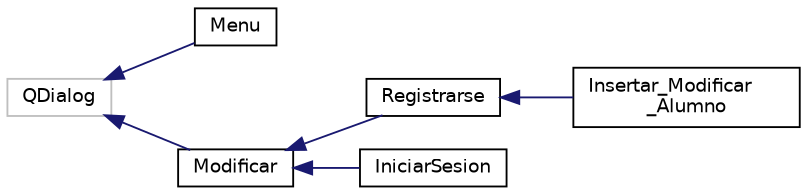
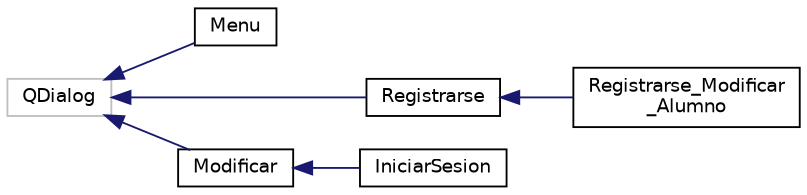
  digraph {
    rankdir=LR
    node [color=black fillcolor=white fontname=Helvetica fontsize=10 shape=record style=filled]
    edge [color=midnightblue dir=back fontname=Helvetica fontsize=10 labelfontname=Helvetica labelfontsize=10 style=solid]
    n1 [color=grey75 height=0.2 label=QDialog width=0.4]
    n2 [height=0.2 label=Menu width=0.4]
    n3 [height=0.2 label=Modificar width=0.4]
    n4 [height=0.2 label=Registrarse width=0.4]
    n5 [height=0.2 label=IniciarSesion width=0.4]
-   n6 [height=0.2 label="Insertar_Modificar\l_Alumno" width=0.4]
+   n6 [height=0.2 label="Registrarse_Modificar\l_Alumno" width=0.4]
    n1 -> n2
    n1 -> n3
-   n3 -> n4
+   n1 -> n4
    n3 -> n5
    n4 -> n6
  }
